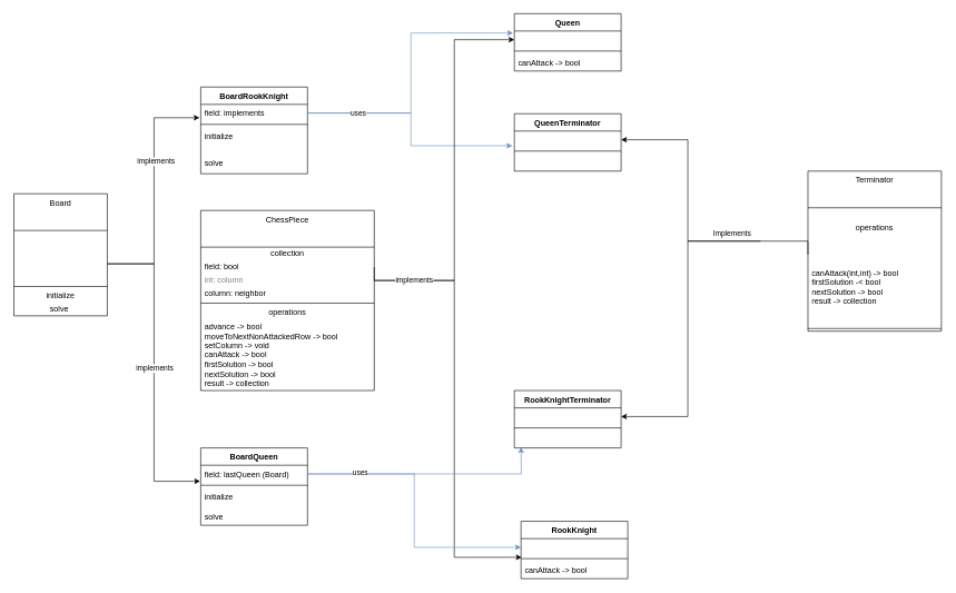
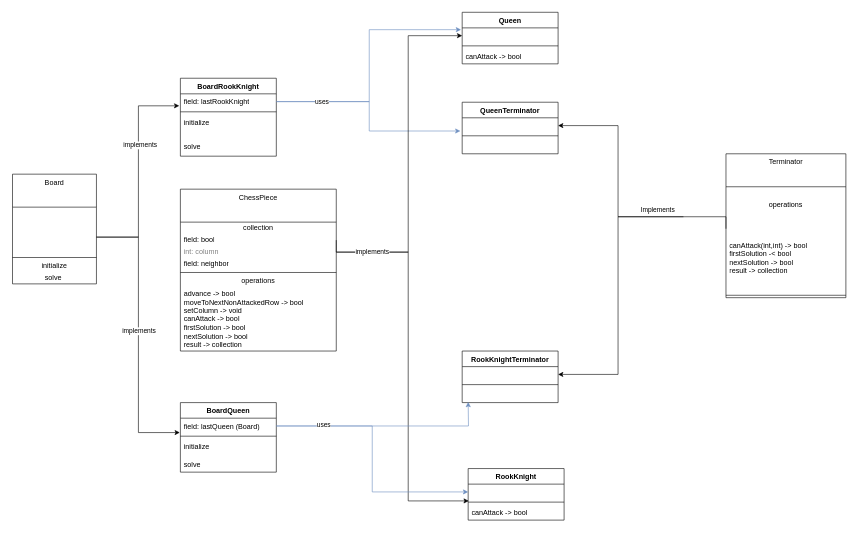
  <mxCell id="0" />
  <mxCell id="1" parent="0" />
  <mxCell id="2" value="Board" style="swimlane;fontStyle=0;align=center;verticalAlign=top;childLayout=stackLayout;horizontal=1;startSize=55;horizontalStack=0;resizeParent=1;resizeParentMax=0;resizeLast=0;collapsible=0;marginBottom=0;html=1;whiteSpace=wrap;" vertex="1" parent="1"><mxGeometry x="20" y="290" width="140" height="183" as="geometry" /></mxCell>
  <mxCell id="3" value="&amp;nbsp;" style="text;html=1;strokeColor=none;fillColor=none;align=center;verticalAlign=middle;spacingLeft=4;spacingRight=4;overflow=hidden;rotatable=0;points=[[0,0.5],[1,0.5]];portConstraint=eastwest;whiteSpace=wrap;" vertex="1" parent="2"><mxGeometry y="55" width="140" height="20" as="geometry" /></mxCell>
  <mxCell id="4" value="&amp;nbsp;" style="text;html=1;strokeColor=none;fillColor=none;align=left;verticalAlign=middle;spacingLeft=4;spacingRight=4;overflow=hidden;rotatable=0;points=[[0,0.5],[1,0.5]];portConstraint=eastwest;whiteSpace=wrap;" vertex="1" parent="2"><mxGeometry y="75" width="140" height="20" as="geometry" /></mxCell>
  <mxCell id="5" value="&amp;nbsp;" style="text;html=1;strokeColor=none;fillColor=none;align=left;verticalAlign=middle;spacingLeft=4;spacingRight=4;overflow=hidden;rotatable=0;points=[[0,0.5],[1,0.5]];portConstraint=eastwest;fontColor=#808080;whiteSpace=wrap;" vertex="1" parent="2"><mxGeometry y="95" width="140" height="20" as="geometry" /></mxCell>
  <mxCell id="6" value="&amp;nbsp;" style="text;html=1;strokeColor=none;fillColor=none;align=left;verticalAlign=middle;spacingLeft=4;spacingRight=4;overflow=hidden;rotatable=0;points=[[0,0.5],[1,0.5]];portConstraint=eastwest;whiteSpace=wrap;" vertex="1" parent="2"><mxGeometry y="115" width="140" height="20" as="geometry" /></mxCell>
  <mxCell id="7" value="" style="line;strokeWidth=1;fillColor=none;align=left;verticalAlign=middle;spacingTop=-1;spacingLeft=3;spacingRight=3;rotatable=0;labelPosition=right;points=[];portConstraint=eastwest;" vertex="1" parent="2"><mxGeometry y="135" width="140" height="8" as="geometry" /></mxCell>
  <mxCell id="8" value="initialize" style="text;html=1;strokeColor=none;fillColor=none;align=center;verticalAlign=middle;spacingLeft=4;spacingRight=4;overflow=hidden;rotatable=0;points=[[0,0.5],[1,0.5]];portConstraint=eastwest;whiteSpace=wrap;" vertex="1" parent="2"><mxGeometry y="143" width="140" height="20" as="geometry" /></mxCell>
  <mxCell id="9" value="solve&amp;nbsp;" style="text;html=1;strokeColor=none;fillColor=none;align=center;verticalAlign=middle;spacingLeft=4;spacingRight=4;overflow=hidden;rotatable=0;points=[[0,0.5],[1,0.5]];portConstraint=eastwest;whiteSpace=wrap;" vertex="1" parent="2"><mxGeometry y="163" width="140" height="20" as="geometry" /></mxCell>
  <mxCell id="10" value="BoardRookKnight" style="swimlane;fontStyle=1;align=center;verticalAlign=top;childLayout=stackLayout;horizontal=1;startSize=26;horizontalStack=0;resizeParent=1;resizeParentMax=0;resizeLast=0;collapsible=1;marginBottom=0;whiteSpace=wrap;html=1;" vertex="1" parent="1"><mxGeometry x="300" y="130" width="160" height="130" as="geometry" /></mxCell>
- <mxCell id="11" value="field: implements" style="text;strokeColor=none;fillColor=none;align=left;verticalAlign=top;spacingLeft=4;spacingRight=4;overflow=hidden;rotatable=0;points=[[0,0.5],[1,0.5]];portConstraint=eastwest;whiteSpace=wrap;html=1;" vertex="1" parent="10"><mxGeometry y="26" width="160" height="26" as="geometry" /></mxCell>
+ <mxCell id="11" value="field: lastRookKnight" style="text;strokeColor=none;fillColor=none;align=left;verticalAlign=top;spacingLeft=4;spacingRight=4;overflow=hidden;rotatable=0;points=[[0,0.5],[1,0.5]];portConstraint=eastwest;whiteSpace=wrap;html=1;" vertex="1" parent="10"><mxGeometry y="26" width="160" height="26" as="geometry" /></mxCell>
  <mxCell id="12" value="" style="line;strokeWidth=1;fillColor=none;align=left;verticalAlign=middle;spacingTop=-1;spacingLeft=3;spacingRight=3;rotatable=0;labelPosition=right;points=[];portConstraint=eastwest;strokeColor=inherit;" vertex="1" parent="10"><mxGeometry y="52" width="160" height="8" as="geometry" /></mxCell>
  <mxCell id="13" value="initialize&amp;nbsp;" style="text;strokeColor=none;fillColor=none;align=left;verticalAlign=top;spacingLeft=4;spacingRight=4;overflow=hidden;rotatable=0;points=[[0,0.5],[1,0.5]];portConstraint=eastwest;whiteSpace=wrap;html=1;" vertex="1" parent="10"><mxGeometry y="60" width="160" height="40" as="geometry" /></mxCell>
  <mxCell id="14" value="solve" style="text;strokeColor=none;fillColor=none;align=left;verticalAlign=top;spacingLeft=4;spacingRight=4;overflow=hidden;rotatable=0;points=[[0,0.5],[1,0.5]];portConstraint=eastwest;whiteSpace=wrap;html=1;" vertex="1" parent="10"><mxGeometry y="100" width="160" height="30" as="geometry" /></mxCell>
  <mxCell id="15" value="BoardQueen" style="swimlane;fontStyle=1;align=center;verticalAlign=top;childLayout=stackLayout;horizontal=1;startSize=26;horizontalStack=0;resizeParent=1;resizeParentMax=0;resizeLast=0;collapsible=1;marginBottom=0;whiteSpace=wrap;html=1;" vertex="1" parent="1"><mxGeometry x="300" y="671" width="160" height="116" as="geometry" /></mxCell>
  <mxCell id="16" value="field:&amp;nbsp;lastQueen (Board)" style="text;strokeColor=none;fillColor=none;align=left;verticalAlign=top;spacingLeft=4;spacingRight=4;overflow=hidden;rotatable=0;points=[[0,0.5],[1,0.5]];portConstraint=eastwest;whiteSpace=wrap;html=1;" vertex="1" parent="15"><mxGeometry y="26" width="160" height="26" as="geometry" /></mxCell>
  <mxCell id="17" value="" style="line;strokeWidth=1;fillColor=none;align=left;verticalAlign=middle;spacingTop=-1;spacingLeft=3;spacingRight=3;rotatable=0;labelPosition=right;points=[];portConstraint=eastwest;strokeColor=inherit;" vertex="1" parent="15"><mxGeometry y="52" width="160" height="8" as="geometry" /></mxCell>
  <mxCell id="18" value="initialize&amp;nbsp;" style="text;strokeColor=none;fillColor=none;align=left;verticalAlign=top;spacingLeft=4;spacingRight=4;overflow=hidden;rotatable=0;points=[[0,0.5],[1,0.5]];portConstraint=eastwest;whiteSpace=wrap;html=1;" vertex="1" parent="15"><mxGeometry y="60" width="160" height="30" as="geometry" /></mxCell>
  <mxCell id="19" value="solve" style="text;strokeColor=none;fillColor=none;align=left;verticalAlign=top;spacingLeft=4;spacingRight=4;overflow=hidden;rotatable=0;points=[[0,0.5],[1,0.5]];portConstraint=eastwest;whiteSpace=wrap;html=1;" vertex="1" parent="15"><mxGeometry y="90" width="160" height="26" as="geometry" /></mxCell>
  <mxCell id="20" style="edgeStyle=orthogonalEdgeStyle;rounded=0;orthogonalLoop=1;jettySize=auto;html=1;exitX=1;exitY=0.5;exitDx=0;exitDy=0;entryX=-0.006;entryY=0.923;entryDx=0;entryDy=0;entryPerimeter=0;" edge="1" parent="1" source="5" target="16"><mxGeometry relative="1" as="geometry" /></mxCell>
  <mxCell id="21" value="implements" style="edgeLabel;html=1;align=center;verticalAlign=middle;resizable=0;points=[];" vertex="1" connectable="0" parent="20"><mxGeometry x="-0.028" relative="1" as="geometry"><mxPoint as="offset" /></mxGeometry></mxCell>
  <mxCell id="22" style="edgeStyle=orthogonalEdgeStyle;rounded=0;orthogonalLoop=1;jettySize=auto;html=1;entryX=-0.012;entryY=0.769;entryDx=0;entryDy=0;entryPerimeter=0;" edge="1" parent="1" source="5" target="11"><mxGeometry relative="1" as="geometry" /></mxCell>
  <mxCell id="23" value="implements" style="edgeLabel;html=1;align=center;verticalAlign=middle;resizable=0;points=[];" vertex="1" connectable="0" parent="22"><mxGeometry x="0.255" y="-2" relative="1" as="geometry"><mxPoint as="offset" /></mxGeometry></mxCell>
  <mxCell id="24" value="Queen" style="swimlane;fontStyle=1;align=center;verticalAlign=top;childLayout=stackLayout;horizontal=1;startSize=26;horizontalStack=0;resizeParent=1;resizeParentMax=0;resizeLast=0;collapsible=1;marginBottom=0;whiteSpace=wrap;html=1;" vertex="1" parent="1"><mxGeometry x="770" y="20" width="160" height="86" as="geometry" /></mxCell>
  <mxCell id="25" value="&amp;nbsp;" style="text;strokeColor=none;fillColor=none;align=left;verticalAlign=top;spacingLeft=4;spacingRight=4;overflow=hidden;rotatable=0;points=[[0,0.5],[1,0.5]];portConstraint=eastwest;whiteSpace=wrap;html=1;" vertex="1" parent="24"><mxGeometry y="26" width="160" height="26" as="geometry" /></mxCell>
  <mxCell id="26" value="" style="line;strokeWidth=1;fillColor=none;align=left;verticalAlign=middle;spacingTop=-1;spacingLeft=3;spacingRight=3;rotatable=0;labelPosition=right;points=[];portConstraint=eastwest;strokeColor=inherit;" vertex="1" parent="24"><mxGeometry y="52" width="160" height="8" as="geometry" /></mxCell>
  <mxCell id="27" value="canAttack -&amp;gt; bool" style="text;strokeColor=none;fillColor=none;align=left;verticalAlign=top;spacingLeft=4;spacingRight=4;overflow=hidden;rotatable=0;points=[[0,0.5],[1,0.5]];portConstraint=eastwest;whiteSpace=wrap;html=1;" vertex="1" parent="24"><mxGeometry y="60" width="160" height="26" as="geometry" /></mxCell>
  <mxCell id="28" value="QueenTerminator" style="swimlane;fontStyle=1;align=center;verticalAlign=top;childLayout=stackLayout;horizontal=1;startSize=26;horizontalStack=0;resizeParent=1;resizeParentMax=0;resizeLast=0;collapsible=1;marginBottom=0;whiteSpace=wrap;html=1;" vertex="1" parent="1"><mxGeometry x="770" y="170" width="160" height="86" as="geometry" /></mxCell>
  <mxCell id="29" value="&amp;nbsp;" style="text;strokeColor=none;fillColor=none;align=left;verticalAlign=top;spacingLeft=4;spacingRight=4;overflow=hidden;rotatable=0;points=[[0,0.5],[1,0.5]];portConstraint=eastwest;whiteSpace=wrap;html=1;" vertex="1" parent="28"><mxGeometry y="26" width="160" height="26" as="geometry" /></mxCell>
  <mxCell id="30" value="" style="line;strokeWidth=1;fillColor=none;align=left;verticalAlign=middle;spacingTop=-1;spacingLeft=3;spacingRight=3;rotatable=0;labelPosition=right;points=[];portConstraint=eastwest;strokeColor=inherit;" vertex="1" parent="28"><mxGeometry y="52" width="160" height="8" as="geometry" /></mxCell>
  <mxCell id="31" value="&amp;nbsp;" style="text;strokeColor=none;fillColor=none;align=left;verticalAlign=top;spacingLeft=4;spacingRight=4;overflow=hidden;rotatable=0;points=[[0,0.5],[1,0.5]];portConstraint=eastwest;whiteSpace=wrap;html=1;" vertex="1" parent="28"><mxGeometry y="60" width="160" height="26" as="geometry" /></mxCell>
  <mxCell id="32" value="RookKnightTerminator" style="swimlane;fontStyle=1;align=center;verticalAlign=top;childLayout=stackLayout;horizontal=1;startSize=26;horizontalStack=0;resizeParent=1;resizeParentMax=0;resizeLast=0;collapsible=1;marginBottom=0;whiteSpace=wrap;html=1;" vertex="1" parent="1"><mxGeometry x="770" y="585" width="160" height="86" as="geometry" /></mxCell>
  <mxCell id="33" value="&amp;nbsp;" style="text;strokeColor=none;fillColor=none;align=left;verticalAlign=top;spacingLeft=4;spacingRight=4;overflow=hidden;rotatable=0;points=[[0,0.5],[1,0.5]];portConstraint=eastwest;whiteSpace=wrap;html=1;" vertex="1" parent="32"><mxGeometry y="26" width="160" height="26" as="geometry" /></mxCell>
  <mxCell id="34" value="" style="line;strokeWidth=1;fillColor=none;align=left;verticalAlign=middle;spacingTop=-1;spacingLeft=3;spacingRight=3;rotatable=0;labelPosition=right;points=[];portConstraint=eastwest;strokeColor=inherit;" vertex="1" parent="32"><mxGeometry y="52" width="160" height="8" as="geometry" /></mxCell>
  <mxCell id="35" value="&amp;nbsp;" style="text;strokeColor=none;fillColor=none;align=left;verticalAlign=top;spacingLeft=4;spacingRight=4;overflow=hidden;rotatable=0;points=[[0,0.5],[1,0.5]];portConstraint=eastwest;whiteSpace=wrap;html=1;" vertex="1" parent="32"><mxGeometry y="60" width="160" height="26" as="geometry" /></mxCell>
  <mxCell id="36" value="RookKnight" style="swimlane;fontStyle=1;align=center;verticalAlign=top;childLayout=stackLayout;horizontal=1;startSize=26;horizontalStack=0;resizeParent=1;resizeParentMax=0;resizeLast=0;collapsible=1;marginBottom=0;whiteSpace=wrap;html=1;" vertex="1" parent="1"><mxGeometry x="780" y="781" width="160" height="86" as="geometry" /></mxCell>
  <mxCell id="37" value="&amp;nbsp;" style="text;strokeColor=none;fillColor=none;align=left;verticalAlign=top;spacingLeft=4;spacingRight=4;overflow=hidden;rotatable=0;points=[[0,0.5],[1,0.5]];portConstraint=eastwest;whiteSpace=wrap;html=1;" vertex="1" parent="36"><mxGeometry y="26" width="160" height="26" as="geometry" /></mxCell>
  <mxCell id="38" value="" style="line;strokeWidth=1;fillColor=none;align=left;verticalAlign=middle;spacingTop=-1;spacingLeft=3;spacingRight=3;rotatable=0;labelPosition=right;points=[];portConstraint=eastwest;strokeColor=inherit;" vertex="1" parent="36"><mxGeometry y="52" width="160" height="8" as="geometry" /></mxCell>
  <mxCell id="39" value="canAttack -&amp;gt; bool" style="text;strokeColor=none;fillColor=none;align=left;verticalAlign=top;spacingLeft=4;spacingRight=4;overflow=hidden;rotatable=0;points=[[0,0.5],[1,0.5]];portConstraint=eastwest;whiteSpace=wrap;html=1;" vertex="1" parent="36"><mxGeometry y="60" width="160" height="26" as="geometry" /></mxCell>
  <mxCell id="40" value="ChessPiece" style="swimlane;fontStyle=0;align=center;verticalAlign=top;childLayout=stackLayout;horizontal=1;startSize=55;horizontalStack=0;resizeParent=1;resizeParentMax=0;resizeLast=0;collapsible=0;marginBottom=0;html=1;whiteSpace=wrap;" vertex="1" parent="1"><mxGeometry x="300" y="315" width="260" height="270" as="geometry" /></mxCell>
  <mxCell id="41" value="collection" style="text;html=1;strokeColor=none;fillColor=none;align=center;verticalAlign=middle;spacingLeft=4;spacingRight=4;overflow=hidden;rotatable=0;points=[[0,0.5],[1,0.5]];portConstraint=eastwest;whiteSpace=wrap;" vertex="1" parent="40"><mxGeometry y="55" width="260" height="20" as="geometry" /></mxCell>
  <mxCell id="42" value="field:&amp;nbsp;bool" style="text;html=1;strokeColor=none;fillColor=none;align=left;verticalAlign=middle;spacingLeft=4;spacingRight=4;overflow=hidden;rotatable=0;points=[[0,0.5],[1,0.5]];portConstraint=eastwest;whiteSpace=wrap;" vertex="1" parent="40"><mxGeometry y="75" width="260" height="20" as="geometry" /></mxCell>
  <mxCell id="43" value="int: column" style="text;html=1;strokeColor=none;fillColor=none;align=left;verticalAlign=middle;spacingLeft=4;spacingRight=4;overflow=hidden;rotatable=0;points=[[0,0.5],[1,0.5]];portConstraint=eastwest;fontColor=#808080;whiteSpace=wrap;" vertex="1" parent="40"><mxGeometry y="95" width="260" height="20" as="geometry" /></mxCell>
- <mxCell id="44" value="column: neighbor" style="text;html=1;strokeColor=none;fillColor=none;align=left;verticalAlign=middle;spacingLeft=4;spacingRight=4;overflow=hidden;rotatable=0;points=[[0,0.5],[1,0.5]];portConstraint=eastwest;whiteSpace=wrap;" vertex="1" parent="40"><mxGeometry y="115" width="260" height="20" as="geometry" /></mxCell>
+ <mxCell id="44" value="field: neighbor" style="text;html=1;strokeColor=none;fillColor=none;align=left;verticalAlign=middle;spacingLeft=4;spacingRight=4;overflow=hidden;rotatable=0;points=[[0,0.5],[1,0.5]];portConstraint=eastwest;whiteSpace=wrap;" vertex="1" parent="40"><mxGeometry y="115" width="260" height="20" as="geometry" /></mxCell>
  <mxCell id="45" value="" style="line;strokeWidth=1;fillColor=none;align=left;verticalAlign=middle;spacingTop=-1;spacingLeft=3;spacingRight=3;rotatable=0;labelPosition=right;points=[];portConstraint=eastwest;" vertex="1" parent="40"><mxGeometry y="135" width="260" height="8" as="geometry" /></mxCell>
  <mxCell id="46" value="operations" style="text;html=1;strokeColor=none;fillColor=none;align=center;verticalAlign=middle;spacingLeft=4;spacingRight=4;overflow=hidden;rotatable=0;points=[[0,0.5],[1,0.5]];portConstraint=eastwest;whiteSpace=wrap;" vertex="1" parent="40"><mxGeometry y="143" width="260" height="20" as="geometry" /></mxCell>
  <mxCell id="47" value="&lt;div&gt;advance -&amp;gt; bool&lt;/div&gt;&lt;div&gt;moveToNextNonAttackedRow -&amp;gt; bool&lt;/div&gt;&lt;div&gt;setColumn -&amp;gt; void&lt;/div&gt;&lt;div&gt;canAttack -&amp;gt; bool&lt;/div&gt;&lt;div&gt;firstSolution -&amp;gt; bool&lt;/div&gt;&lt;div&gt;nextSolution -&amp;gt; bool&lt;/div&gt;&lt;div&gt;result -&amp;gt; collection&lt;/div&gt;" style="text;html=1;strokeColor=none;fillColor=none;align=left;verticalAlign=middle;spacingLeft=4;spacingRight=4;overflow=hidden;rotatable=0;points=[[0,0.5],[1,0.5]];portConstraint=eastwest;whiteSpace=wrap;" vertex="1" parent="40"><mxGeometry y="163" width="260" height="107" as="geometry" /></mxCell>
  <mxCell id="48" value="Terminator" style="swimlane;fontStyle=0;align=center;verticalAlign=top;childLayout=stackLayout;horizontal=1;startSize=55;horizontalStack=0;resizeParent=1;resizeParentMax=0;resizeLast=0;collapsible=0;marginBottom=0;html=1;whiteSpace=wrap;" vertex="1" parent="1"><mxGeometry x="1210" y="256" width="200" height="240" as="geometry" /></mxCell>
  <mxCell id="49" value="&amp;nbsp;" style="text;html=1;strokeColor=none;fillColor=none;align=center;verticalAlign=middle;spacingLeft=4;spacingRight=4;overflow=hidden;rotatable=0;points=[[0,0.5],[1,0.5]];portConstraint=eastwest;whiteSpace=wrap;" vertex="1" parent="48"><mxGeometry y="55" width="200" height="20" as="geometry" /></mxCell>
  <mxCell id="50" value="operations" style="text;html=1;strokeColor=none;fillColor=none;align=center;verticalAlign=middle;spacingLeft=4;spacingRight=4;overflow=hidden;rotatable=0;points=[[0,0.5],[1,0.5]];portConstraint=eastwest;whiteSpace=wrap;" vertex="1" parent="48"><mxGeometry y="75" width="200" height="20" as="geometry" /></mxCell>
  <mxCell id="51" value="&amp;nbsp;" style="text;html=1;strokeColor=none;fillColor=none;align=left;verticalAlign=middle;spacingLeft=4;spacingRight=4;overflow=hidden;rotatable=0;points=[[0,0.5],[1,0.5]];portConstraint=eastwest;whiteSpace=wrap;" vertex="1" parent="48"><mxGeometry y="95" width="200" height="20" as="geometry" /></mxCell>
  <mxCell id="52" value="&amp;nbsp;" style="text;html=1;strokeColor=none;fillColor=none;align=left;verticalAlign=middle;spacingLeft=4;spacingRight=4;overflow=hidden;rotatable=0;points=[[0,0.5],[1,0.5]];portConstraint=eastwest;fontColor=#808080;whiteSpace=wrap;" vertex="1" parent="48"><mxGeometry y="115" width="200" height="20" as="geometry" /></mxCell>
  <mxCell id="53" value="&lt;div&gt;canAttack(int,int) -&amp;gt; bool&lt;/div&gt;&lt;div&gt;firstSolution -&amp;lt; bool&lt;/div&gt;&lt;div&gt;&lt;span style=&quot;background-color: initial;&quot;&gt;nextSolution -&amp;gt; bool&lt;/span&gt;&lt;/div&gt;&lt;div&gt;result -&amp;gt; collection&lt;/div&gt;" style="text;html=1;strokeColor=none;fillColor=none;align=left;verticalAlign=middle;spacingLeft=4;spacingRight=4;overflow=hidden;rotatable=0;points=[[0,0.5],[1,0.5]];portConstraint=eastwest;whiteSpace=wrap;" vertex="1" parent="48"><mxGeometry y="135" width="200" height="77" as="geometry" /></mxCell>
  <mxCell id="54" value="&amp;nbsp;" style="text;html=1;strokeColor=none;fillColor=none;align=left;verticalAlign=middle;spacingLeft=4;spacingRight=4;overflow=hidden;rotatable=0;points=[[0,0.5],[1,0.5]];portConstraint=eastwest;whiteSpace=wrap;" vertex="1" parent="48"><mxGeometry y="212" width="200" height="20" as="geometry" /></mxCell>
  <mxCell id="55" value="" style="line;strokeWidth=1;fillColor=none;align=left;verticalAlign=middle;spacingTop=-1;spacingLeft=3;spacingRight=3;rotatable=0;labelPosition=right;points=[];portConstraint=eastwest;" vertex="1" parent="48"><mxGeometry y="232" width="200" height="8" as="geometry" /></mxCell>
  <mxCell id="56" style="edgeStyle=orthogonalEdgeStyle;rounded=0;orthogonalLoop=1;jettySize=auto;html=1;exitX=0;exitY=0.5;exitDx=0;exitDy=0;entryX=1;entryY=0.5;entryDx=0;entryDy=0;" edge="1" parent="1" target="29"><mxGeometry relative="1" as="geometry"><mxPoint x="1139.04" y="361" as="sourcePoint" /><mxPoint x="940" y="140.008" as="targetPoint" /><Array as="points"><mxPoint x="1030" y="361" /><mxPoint x="1030" y="209" /></Array></mxGeometry></mxCell>
  <mxCell id="57" style="edgeStyle=orthogonalEdgeStyle;rounded=0;orthogonalLoop=1;jettySize=auto;html=1;exitX=0;exitY=0.5;exitDx=0;exitDy=0;entryX=1;entryY=0.5;entryDx=0;entryDy=0;" edge="1" parent="1" source="52" target="33"><mxGeometry relative="1" as="geometry"><Array as="points"><mxPoint x="1210" y="361" /><mxPoint x="1030" y="361" /><mxPoint x="1030" y="624" /></Array></mxGeometry></mxCell>
  <mxCell id="58" value="Implements" style="edgeLabel;html=1;align=center;verticalAlign=middle;resizable=0;points=[];" vertex="1" connectable="0" parent="57"><mxGeometry x="-0.667" y="-1" relative="1" as="geometry"><mxPoint x="-41" y="-12" as="offset" /></mxGeometry></mxCell>
  <mxCell id="59" style="edgeStyle=orthogonalEdgeStyle;rounded=0;orthogonalLoop=1;jettySize=auto;html=1;exitX=1;exitY=0.5;exitDx=0;exitDy=0;entryX=-0.019;entryY=0.846;entryDx=0;entryDy=0;entryPerimeter=0;fillColor=#dae8fc;strokeColor=#6c8ebf;" edge="1" parent="1" source="11" target="29"><mxGeometry relative="1" as="geometry" /></mxCell>
  <mxCell id="60" style="edgeStyle=orthogonalEdgeStyle;rounded=0;orthogonalLoop=1;jettySize=auto;html=1;exitX=1;exitY=0.5;exitDx=0;exitDy=0;entryX=0;entryY=0.5;entryDx=0;entryDy=0;" edge="1" parent="1" source="42" target="25"><mxGeometry relative="1" as="geometry"><Array as="points"><mxPoint x="560" y="420" /><mxPoint x="680" y="420" /><mxPoint x="680" y="59" /></Array></mxGeometry></mxCell>
  <mxCell id="61" style="edgeStyle=orthogonalEdgeStyle;rounded=0;orthogonalLoop=1;jettySize=auto;html=1;exitX=1;exitY=0.5;exitDx=0;exitDy=0;entryX=0.006;entryY=-0.231;entryDx=0;entryDy=0;entryPerimeter=0;" edge="1" parent="1" source="43" target="39"><mxGeometry relative="1" as="geometry"><Array as="points"><mxPoint x="680" y="420" /><mxPoint x="680" y="835" /></Array></mxGeometry></mxCell>
  <mxCell id="62" value="implements" style="edgeLabel;html=1;align=center;verticalAlign=middle;resizable=0;points=[];" vertex="1" connectable="0" parent="61"><mxGeometry x="-0.815" y="1" relative="1" as="geometry"><mxPoint as="offset" /></mxGeometry></mxCell>
  <mxCell id="63" style="edgeStyle=orthogonalEdgeStyle;rounded=0;orthogonalLoop=1;jettySize=auto;html=1;exitX=1;exitY=0.5;exitDx=0;exitDy=0;entryX=-0.012;entryY=0.115;entryDx=0;entryDy=0;entryPerimeter=0;fillColor=#dae8fc;strokeColor=#6c8ebf;" edge="1" parent="1" source="11" target="25"><mxGeometry relative="1" as="geometry" /></mxCell>
  <mxCell id="64" value="uses" style="edgeLabel;html=1;align=center;verticalAlign=middle;resizable=0;points=[];" vertex="1" connectable="0" parent="63"><mxGeometry x="-0.65" relative="1" as="geometry"><mxPoint as="offset" /></mxGeometry></mxCell>
  <mxCell id="65" style="edgeStyle=orthogonalEdgeStyle;rounded=0;orthogonalLoop=1;jettySize=auto;html=1;exitX=1;exitY=0.5;exitDx=0;exitDy=0;entryX=0;entryY=0.5;entryDx=0;entryDy=0;fillColor=#dae8fc;strokeColor=#6c8ebf;" edge="1" parent="1" source="16"><mxGeometry relative="1" as="geometry"><mxPoint x="780" y="670" as="targetPoint" /></mxGeometry></mxCell>
  <mxCell id="66" style="edgeStyle=orthogonalEdgeStyle;rounded=0;orthogonalLoop=1;jettySize=auto;html=1;exitX=1;exitY=0.5;exitDx=0;exitDy=0;fillColor=#dae8fc;strokeColor=#6c8ebf;" edge="1" parent="1" source="16" target="37"><mxGeometry relative="1" as="geometry" /></mxCell>
  <mxCell id="67" value="uses" style="edgeLabel;html=1;align=center;verticalAlign=middle;resizable=0;points=[];" vertex="1" connectable="0" parent="66"><mxGeometry x="-0.637" y="2" relative="1" as="geometry"><mxPoint as="offset" /></mxGeometry></mxCell>
